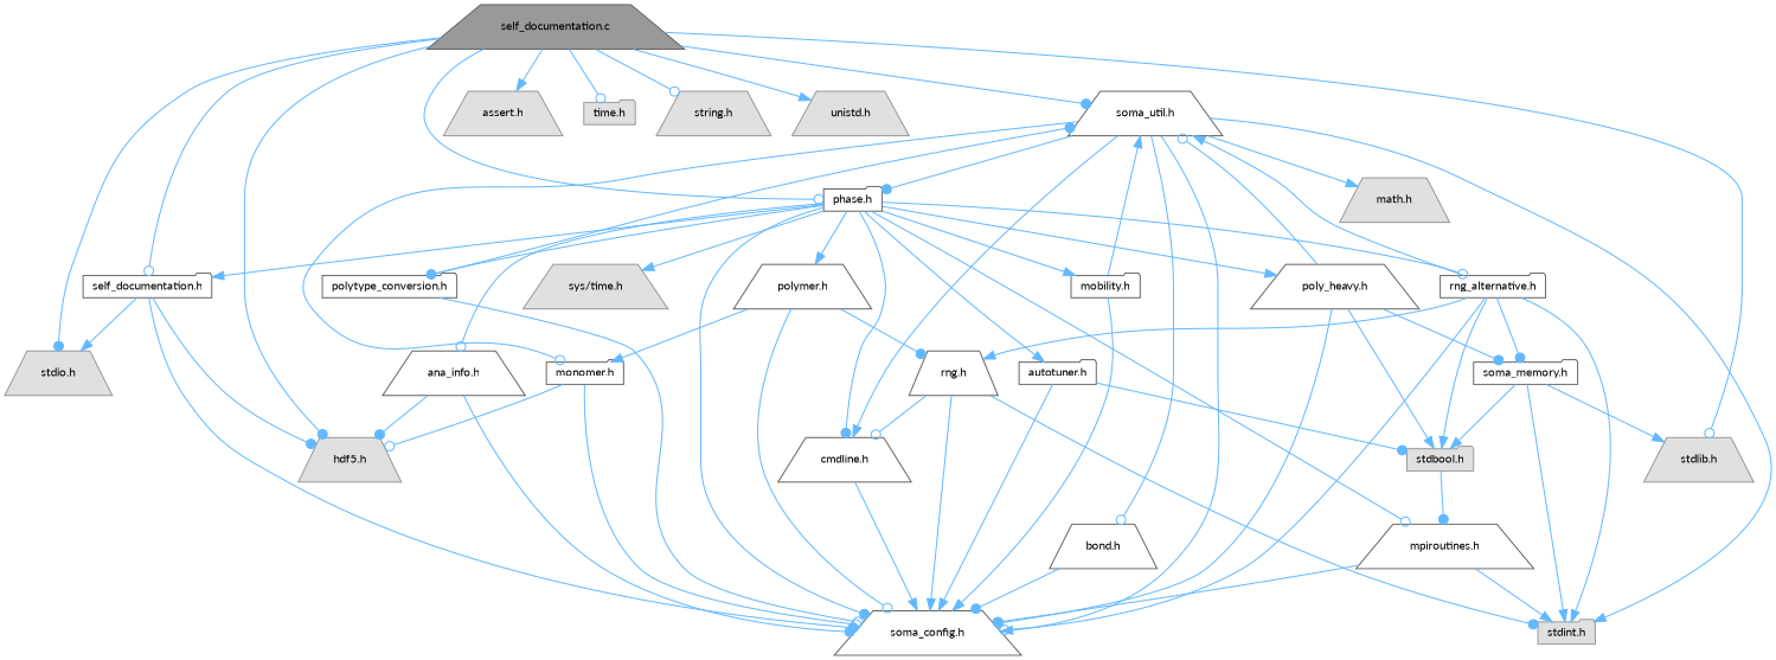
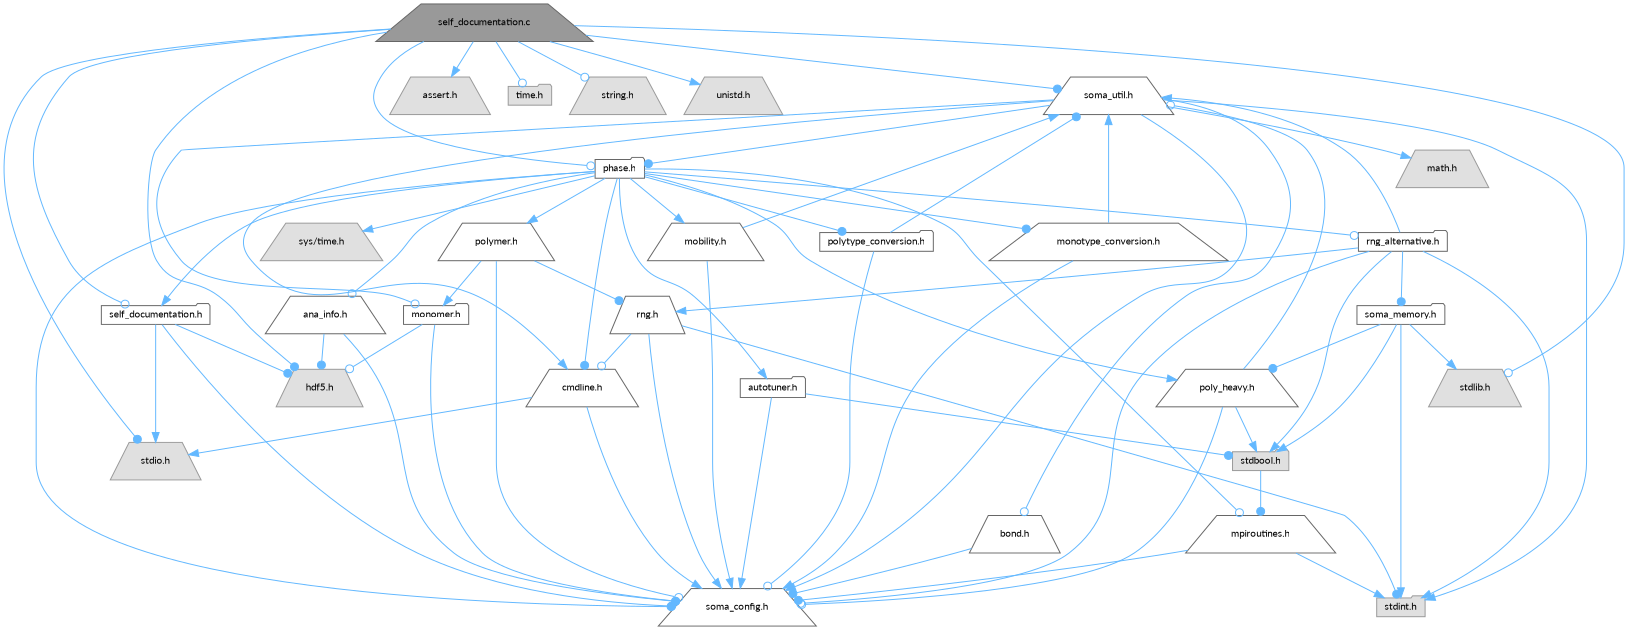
  digraph {
    fontname=Lato
    node [color=grey40 fillcolor=white fontname=Lato fontsize=10 shape=trapezium style=filled]
    edge [arrowhead=normal color=steelblue1 fontname=Lato fontsize=10 labelfontname=Helvetica labelfontsize=10 style=solid]
    n1 [color=gray40 fillcolor=grey60 fontcolor=black height=0.2 label="self_documentation.c" width=0.4]
    n2 [height=0.2 label="self_documentation.h" shape=folder width=0.4]
    n3 [color=grey60 fillcolor="#E0E0E0" height=0.2 label="stdio.h" width=0.4]
    n4 [color=grey60 fillcolor="#E0E0E0" height=0.2 label="hdf5.h" width=0.4]
    n5 [color=grey60 fillcolor="#E0E0E0" height=0.2 label="stdlib.h" width=0.4]
    n6 [color=grey60 fillcolor="#E0E0E0" height=0.2 label="assert.h" width=0.4]
    n7 [color=grey60 fillcolor="#E0E0E0" height=0.2 label="time.h" shape=folder width=0.4]
    n8 [color=grey60 fillcolor="#E0E0E0" height=0.2 label="string.h" width=0.4]
    n9 [color=grey60 fillcolor="#E0E0E0" height=0.2 label="unistd.h" width=0.4]
    n10 [height=0.2 label="soma_util.h" width=0.4]
    n11 [height=0.2 label="phase.h" shape=folder width=0.4]
    n12 [height=0.2 label="soma_config.h" width=0.4]
    n13 [color=grey60 fillcolor="#E0E0E0" height=0.2 label="stdint.h" shape=folder width=0.4]
    n14 [height=0.2 label="cmdline.h" width=0.4]
    n15 [color=grey60 fillcolor="#E0E0E0" height=0.2 label="math.h" width=0.4]
    n16 [height=0.2 label="bond.h" width=0.4]
    n17 [height=0.2 label="monomer.h" shape=folder width=0.4]
    n18 [height=0.2 label="mpiroutines.h" width=0.4]
    n19 [height=0.2 label="ana_info.h" width=0.4]
    n20 [height=0.2 label="autotuner.h" shape=folder width=0.4]
    n21 [height=0.2 label="polymer.h" width=0.4]
    n22 [height=0.2 label="polytype_conversion.h" shape=folder width=0.4]
-   n24 [height=0.2 label="mobility.h" shape=folder width=0.4]
+   n23 [height=0.2 label="monotype_conversion.h" width=0.4]
+   n24 [height=0.2 label="mobility.h" width=0.4]
    n25 [height=0.2 label="poly_heavy.h" width=0.4]
    n26 [height=0.2 label="rng_alternative.h" shape=folder width=0.4]
    n27 [color=grey60 fillcolor="#E0E0E0" height=0.2 label="sys/time.h" width=0.4]
    n28 [color=grey60 fillcolor="#E0E0E0" height=0.2 label="stdbool.h" shape=folder width=0.4]
    n29 [height=0.2 label="rng.h" width=0.4]
    n30 [height=0.2 label="soma_memory.h" shape=folder width=0.4]
    n1 -> n2 [arrowhead=odot]
    n1 -> n3 [arrowhead=dot]
    n1 -> n4 [arrowhead=dot]
    n1 -> n5 [arrowhead=odot]
    n1 -> n6
    n1 -> n7 [arrowhead=odot]
    n1 -> n8 [arrowhead=odot]
    n1 -> n9
    n1 -> n10 [arrowhead=dot]
    n1 -> n11 [arrowhead=odot]
    n2 -> n3
    n2 -> n4 [arrowhead=dot]
    n2 -> n12 [arrowhead=dot]
    n10 -> n11 [arrowhead=dot]
    n10 -> n12
    n10 -> n13
    n10 -> n14
    n10 -> n15
    n10 -> n16 [arrowhead=odot]
    n10 -> n17 [arrowhead=odot]
    n11 -> n2
    n11 -> n12 [arrowhead=dot]
    n11 -> n14 [arrowhead=dot]
    n11 -> n18 [arrowhead=odot]
    n11 -> n19 [arrowhead=odot]
    n11 -> n20
    n11 -> n21
    n11 -> n22 [arrowhead=dot]
+   n11 -> n23 [arrowhead=dot]
    n11 -> n24
    n11 -> n25
    n11 -> n26 [arrowhead=odot]
    n11 -> n27
+   n14 -> n3
    n14 -> n12
    n16 -> n12 [arrowhead=dot]
    n17 -> n4 [arrowhead=odot]
    n17 -> n12 [arrowhead=odot]
    n18 -> n12 [arrowhead=dot]
    n18 -> n13
    n19 -> n4 [arrowhead=dot]
    n19 -> n12 [arrowhead=dot]
    n20 -> n12
    n20 -> n28 [arrowhead=dot]
    n21 -> n12 [arrowhead=odot]
    n21 -> n17
    n21 -> n29 [arrowhead=dot]
    n22 -> n10 [arrowhead=dot]
    n22 -> n12 [arrowhead=odot]
+   n23 -> n10
+   n23 -> n12
    n24 -> n10
    n24 -> n12
    n25 -> n10 [arrowhead=odot]
    n25 -> n12 [arrowhead=odot]
    n25 -> n28
-   n25 -> n30 [arrowhead=dot]
+   n30 -> n25 [arrowhead=dot]
    n26 -> n10
    n26 -> n12 [arrowhead=odot]
    n26 -> n13
    n26 -> n28
    n26 -> n29
    n26 -> n30 [arrowhead=dot]
    n28 -> n18 [arrowhead=dot]
    n29 -> n12
    n29 -> n13 [arrowhead=dot]
    n29 -> n14 [arrowhead=odot]
    n30 -> n5
    n30 -> n13
    n30 -> n28
  }
